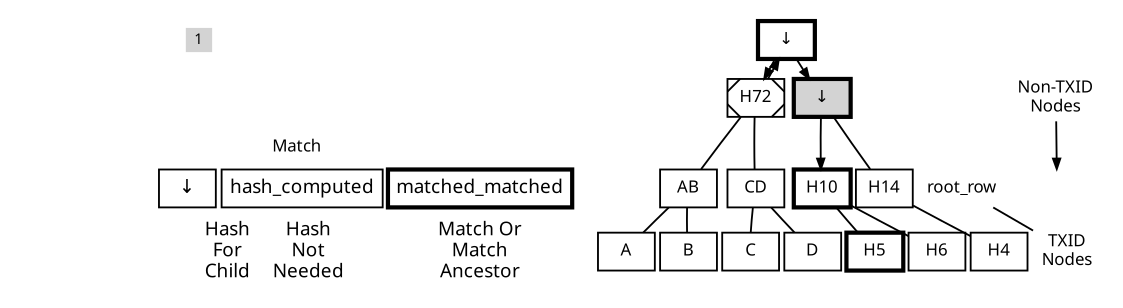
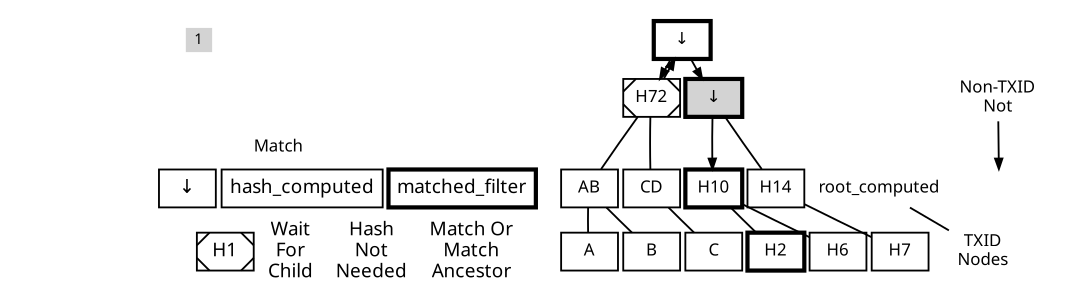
  digraph {
    fontname=Sans
    fontsize=16
    nodesep=0.07
    penwidth=1.75
    rankdir=BT
    splines=false
    node [fontname=Sans fontsize=16 penwidth=1.75 shape=none]
    edge [fontname=Sans penwidth=1.75 style=invis dir=none]
    n1 [fontsize=14 height=0.2 label=0 style=invis width=0.2]
    n2 [fontsize=14 height=0.2 label=0 style=invis width=0.2]
    n3 [fontsize=14 height=0.2 label=0 style=invis width=0.2]
    n4 [fontsize=14 height=0.2 label=1 style=invis width=0.2]
    n5 [fontsize=14 height=0.2 label=1 style=invis width=0.2]
    n6 [fontsize=14 height=0.2 label=1 style=filled width=0.2]
    n7 [fontsize=14 height=0.2 label=0 style=invis width=0.2]
    n8 [fontsize=14 height=0.2 label=1 style=invis width=0.2]
    n9 [height=0.2 label=Flags style=invis width=0.2]
    n10 [label=H4 style=invis fontsize=""]
    n11 [label=H3 style=invis fontsize=""]
    n12 [label=H2 style=invis fontsize=""]
    n13 [label=H12 style=invis fontsize=""]
    n14 [label=Hashes style=invis]
    n15 [fontsize=18 label="Match Or\nMatch\nAncestor"]
    n16 [fontsize=18 label="Hash\nNot\nNeeded"]
-   n17 [fontsize=18 label="Hash\nFor\nChild"]
-   matched_filter [fontsize=18 penwidth=4 shape=box label=matched_matched]
+   n17 [fontsize=18 label="Wait\nFor\nChild"]
+   matched_filter [fontsize=18 penwidth=4 shape=box]
+   n19 [fontsize=18 label=H1 shape=box style=diagonals]
    hash_computed [fontsize=18 shape=box]
    n21 [fontsize=18 label="↓" shape=box]
    pre_legend_label [fontsize=18 height=0 shape=box style=invis width=0]
    legend_label [fontsize=18 height=0 shape=box style=invis width=0]
-   root_row
-   n25 [label="Non-TXID\nNodes"]
+   root_row [label=root_computed]
+   n25 [label="Non-TXID\nNot"]
    row2 [style=invis width=1.2]
    n27 [label="TXID\nNodes"]
-   n28 [label=H4 shape=box]
+   n28 [label=H7 shape=box]
    n29 [label=H14 shape=box]
    n30 [label=H6 shape=box]
    n31 [label=H10 penwidth=4 shape=box]
-   n32 [label=H5 penwidth=4 shape=box]
-   D [shape=box]
+   n32 [label=H2 penwidth=4 shape=box]
    CD [shape=box]
    C [shape=box]
    B [shape=box]
    AB [shape=box]
    A [shape=box]
    n39 [label=H72 shape=box style=diagonals]
    n40 [label="↓" penwidth=4 shape=box style=filled]
    n41 [label="↓" penwidth=4 shape=box]
    subgraph cluster_1 {
      penwidth=0
      n1
      n2
      n3
      n4
      n5
      n6
      n7
      n8
      n9
    }
    subgraph cluster_2 {
      penwidth=0
      n10
      n11
      n12
      n13
      n14
    }
    subgraph cluster_3 {
      label=Match
      labelloc=b
      penwidth=0
      ranksep=3
      matched_filter
+     n19
      hash_computed
      n21
      pre_legend_label
      legend_label
      subgraph sub_4 {
        label=Legend
        labelloc=b
        penwidth=0
        ranksep=3
        n15
        n16
        n17
      }
    }
    subgraph cluster_5 {
      penwidth=0
      root_row
      n25
      row2
      n27
      n28
      n29
      n30
      n31
      n32
-     D
      CD
      C
      B
      AB
      A
      n39
      n40
      n41
    }
    n14 -> n9 [dir=""]
    n15 -> matched_filter [dir=""]
    n16 -> hash_computed [dir=""]
    n17 -> n21 [dir=""]
    pre_legend_label -> legend_label [dir=""]
    legend_label -> n14 [dir=""]
    row2 -> n25 [dir=back style=""]
    n27 -> root_row [style=""]
    n27 -> row2
    n28 -> n29 [style=""]
    n29 -> n28 [constraint=false]
    n29 -> n40 [style=""]
    n30 -> n31 [style=""]
    n31 -> n30 [constraint=false]
    n31 -> n32 [constraint=false]
    n31 -> n40 [dir=back style=""]
    n32 -> n31 [style=""]
-   D -> CD [style=""]
-   CD -> D [constraint=false]
    CD -> C [constraint=false]
    CD -> n39 [style=""]
    C -> CD [style=""]
    B -> AB [style=""]
    AB -> B [constraint=false]
    AB -> A [constraint=false]
    AB -> n39 [style=""]
    A -> AB [style=""]
    n39 -> CD [constraint=false]
    n39 -> AB [constraint=false]
    n39 -> n41 [dir=back style=""]
    n40 -> n29 [constraint=false]
    n40 -> n31 [constraint=false]
    n40 -> n41 [dir=back style=""]
    n41 -> n39 [constraint=false dir=back style=""]
    n41 -> n40 [constraint=false]
  }
